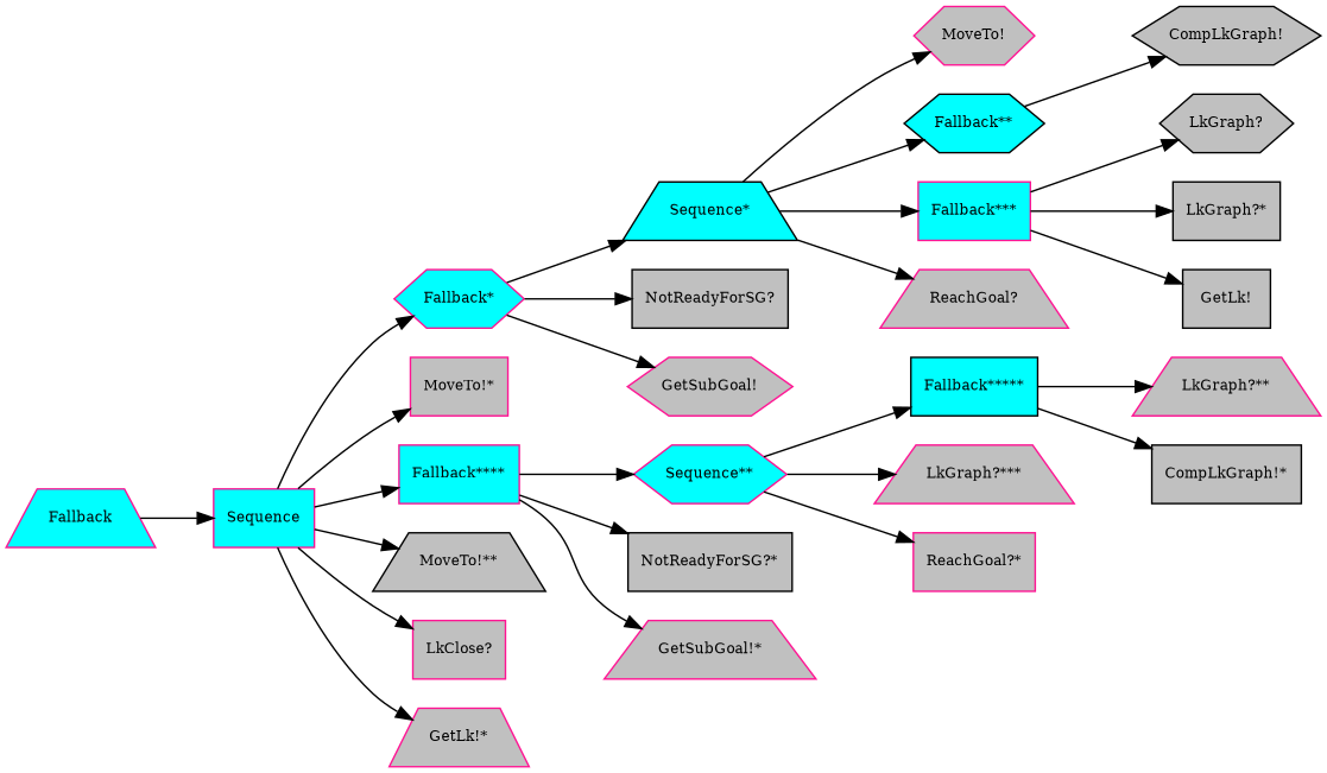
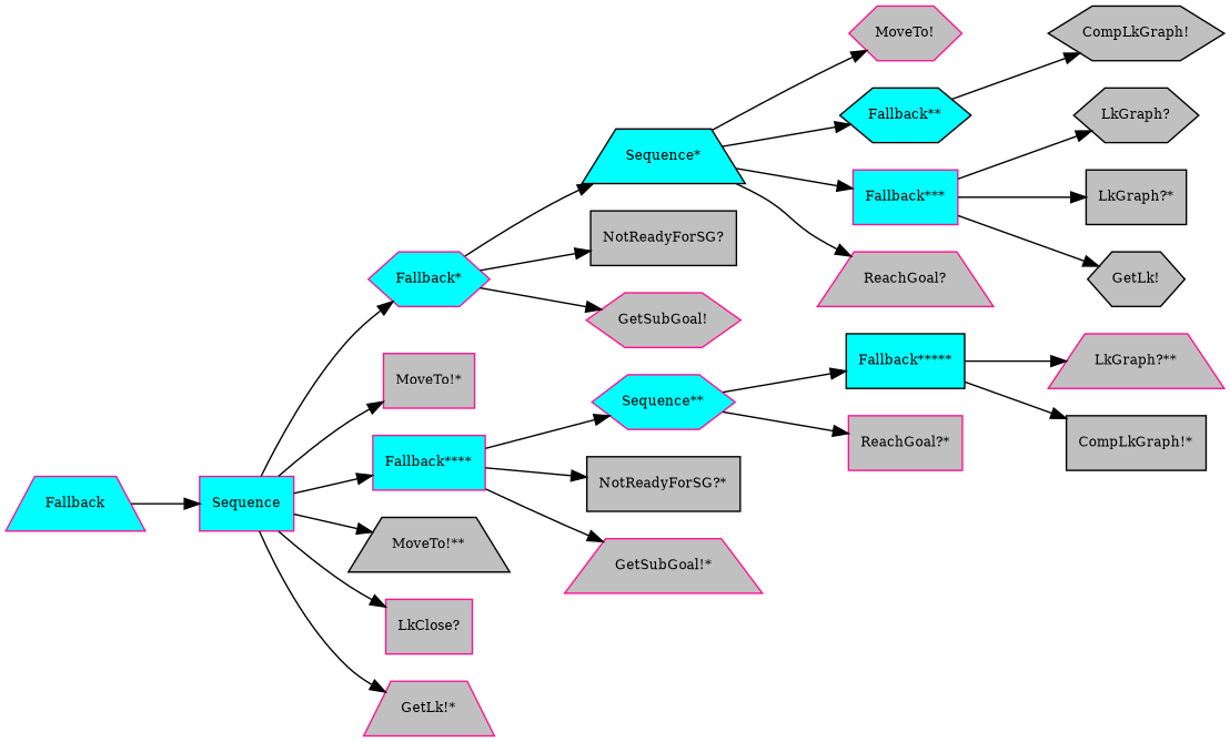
  digraph {
    fontname="times-roman"
    ordering=out
    rankdir=LR
    node [color=deeppink fillcolor=gray fontcolor=black fontname="times-roman" fontsize=9 shape=box style=filled]
    edge [fontname="times-roman"]
    n1 [fillcolor=cyan label=Fallback shape=trapezium]
    n2 [fillcolor=cyan label=Sequence]
    n3 [fillcolor=cyan label="Fallback*" shape=hexagon]
    n4 [label="MoveTo!*"]
    n5 [fillcolor=cyan label="Fallback****"]
    n6 [color=black label="MoveTo!**" shape=trapezium]
    n7 [label="LkClose?"]
    n8 [label="GetLk!*" shape=trapezium]
    n9 [color=black fillcolor=cyan label="Sequence*" shape=trapezium]
    n10 [color=black label="NotReadyForSG?"]
    n11 [label="GetSubGoal!" shape=hexagon]
    n12 [fillcolor=cyan label="Sequence**" shape=hexagon]
    n13 [color=black label="NotReadyForSG?*"]
    n14 [label="GetSubGoal!*" shape=trapezium]
    n15 [label="MoveTo!" shape=hexagon]
    n16 [color=black fillcolor=cyan label="Fallback**" shape=hexagon]
    n17 [fillcolor=cyan label="Fallback***"]
    n18 [label="ReachGoal?" shape=trapezium]
    n19 [color=black label="CompLkGraph!" shape=hexagon]
    n20 [color=black label="LkGraph?" shape=hexagon]
    n21 [color=black label="LkGraph?*"]
-   n22 [color=black label="GetLk!"]
+   n22 [color=black label="GetLk!" shape=hexagon]
    n23 [color=black fillcolor=cyan label="Fallback*****"]
-   n24 [label="LkGraph?***" shape=trapezium]
    n25 [label="ReachGoal?*"]
    n26 [label="LkGraph?**" shape=trapezium]
    n27 [color=black label="CompLkGraph!*"]
    n1 -> n2
    n2 -> n3
    n2 -> n4
    n2 -> n5
    n2 -> n6
    n2 -> n7
    n2 -> n8
    n3 -> n9
    n3 -> n10
    n3 -> n11
    n5 -> n12
    n5 -> n13
    n5 -> n14
    n9 -> n15
    n9 -> n16
    n9 -> n17
    n9 -> n18
    n12 -> n23
-   n12 -> n24
    n12 -> n25
    n16 -> n19
    n17 -> n20
    n17 -> n21
    n17 -> n22
    n23 -> n26
    n23 -> n27
  }
